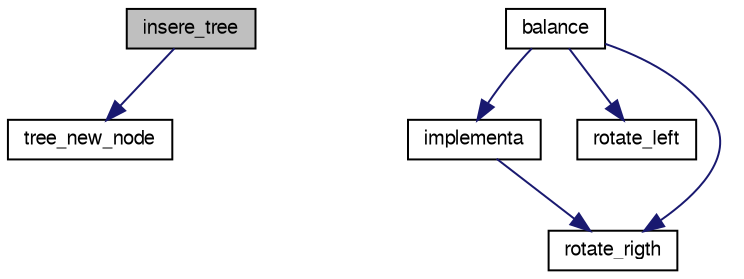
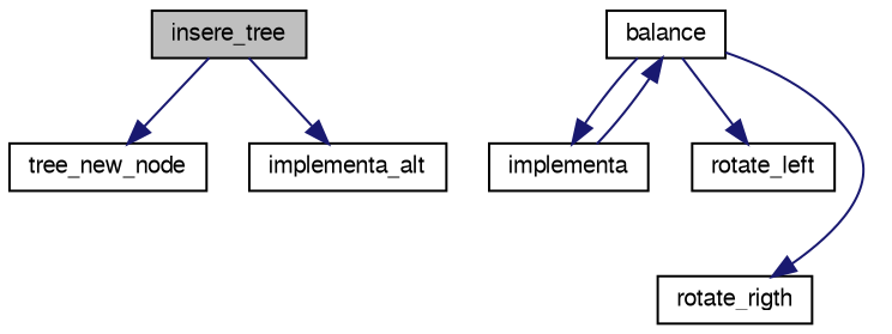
  digraph {
    rankdir=TB
    node [color=black fillcolor=white fontname=FreeSans fontsize=10 shape=record style=filled]
    edge [color=midnightblue fontname=FreeSans fontsize=10 labelfontname=FreeSans labelfontsize=10 style=solid]
    n1 [fillcolor=grey75 fontcolor=black height=0.2 label=insere_tree width=0.4]
    n2 [height=0.2 label=tree_new_node width=0.4]
+   n3 [height=0.2 label=implementa_alt width=0.4]
    n4 [height=0.2 label=balance width=0.4]
    n5 [height=0.2 label=implementa width=0.4]
    n6 [height=0.2 label=rotate_left width=0.4]
    n7 [height=0.2 label=rotate_rigth width=0.4]
    n1 -> n2
+   n1 -> n3
    n4 -> n5
    n4 -> n6
    n4 -> n7
-   n5 -> n7
+   n5 -> n4
  }
